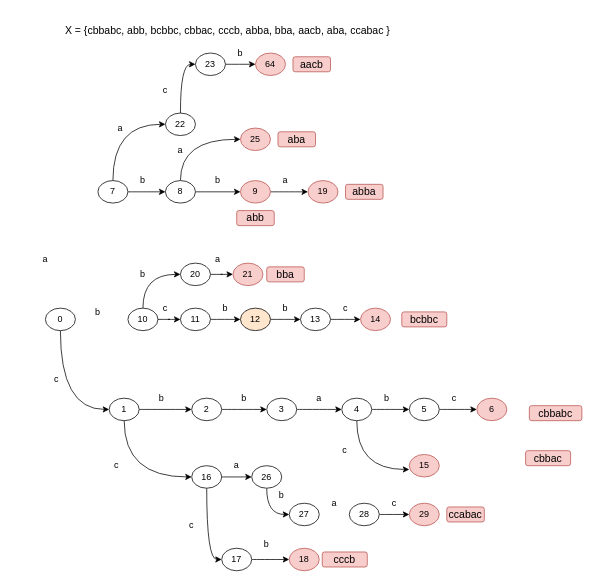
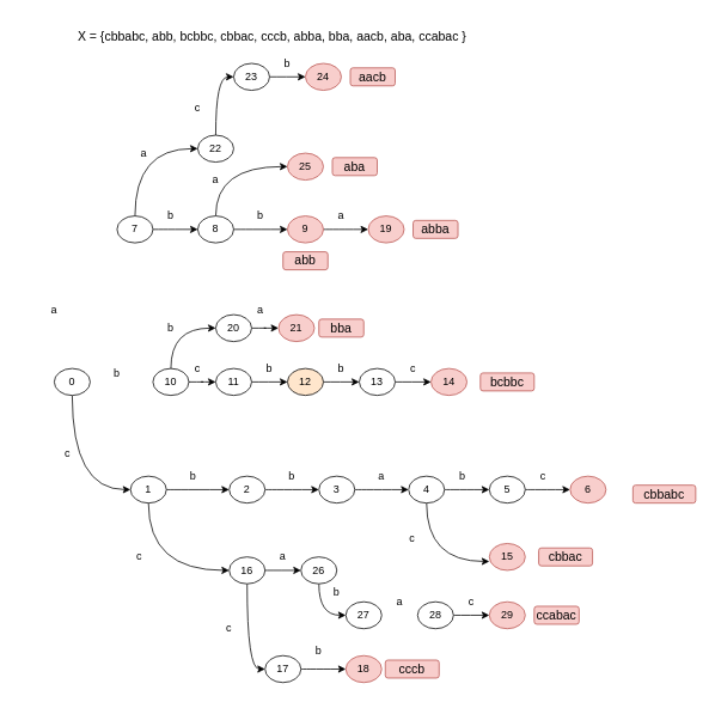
  <mxCell id="0" />
  <mxCell id="1" parent="0" />
  <mxCell id="2" style="edgeStyle=orthogonalEdgeStyle;rounded=0;orthogonalLoop=1;jettySize=auto;html=1;curved=1;exitX=0.5;exitY=1;exitDx=0;exitDy=0;entryX=0;entryY=0.5;entryDx=0;entryDy=0;" parent="1" source="3" target="12" edge="1"><mxGeometry relative="1" as="geometry" /></mxCell>
  <mxCell id="3" value="0" style="ellipse;whiteSpace=wrap;html=1;" parent="1" vertex="1"><mxGeometry x="60" y="410" width="40" height="30" as="geometry" /></mxCell>
  <mxCell id="4" style="edgeStyle=orthogonalEdgeStyle;curved=1;rounded=0;orthogonalLoop=1;jettySize=auto;html=1;entryX=0;entryY=0.5;entryDx=0;entryDy=0;" parent="1" source="6" target="32" edge="1"><mxGeometry relative="1" as="geometry" /></mxCell>
  <mxCell id="5" style="edgeStyle=orthogonalEdgeStyle;curved=1;rounded=0;orthogonalLoop=1;jettySize=auto;html=1;entryX=0;entryY=0.5;entryDx=0;entryDy=0;exitX=0.5;exitY=0;exitDx=0;exitDy=0;" parent="1" source="6" target="34" edge="1"><mxGeometry relative="1" as="geometry" /></mxCell>
  <mxCell id="6" value="7" style="ellipse;whiteSpace=wrap;html=1;" parent="1" vertex="1"><mxGeometry x="130" y="240" width="40" height="30" as="geometry" /></mxCell>
  <mxCell id="7" style="edgeStyle=orthogonalEdgeStyle;curved=1;rounded=0;orthogonalLoop=1;jettySize=auto;html=1;" parent="1" source="9" target="40" edge="1"><mxGeometry relative="1" as="geometry" /></mxCell>
  <mxCell id="8" style="edgeStyle=orthogonalEdgeStyle;curved=1;rounded=0;orthogonalLoop=1;jettySize=auto;html=1;entryX=0;entryY=0.5;entryDx=0;entryDy=0;exitX=0.5;exitY=0;exitDx=0;exitDy=0;" parent="1" source="9" target="42" edge="1"><mxGeometry relative="1" as="geometry" /></mxCell>
  <mxCell id="9" value="10" style="ellipse;whiteSpace=wrap;html=1;" parent="1" vertex="1"><mxGeometry x="170" y="410" width="40" height="30" as="geometry" /></mxCell>
  <mxCell id="10" style="edgeStyle=orthogonalEdgeStyle;curved=1;rounded=0;orthogonalLoop=1;jettySize=auto;html=1;" parent="1" source="12" target="17" edge="1"><mxGeometry relative="1" as="geometry" /></mxCell>
  <mxCell id="11" style="edgeStyle=orthogonalEdgeStyle;curved=1;rounded=0;orthogonalLoop=1;jettySize=auto;html=1;entryX=0;entryY=0.5;entryDx=0;entryDy=0;exitX=0.5;exitY=1;exitDx=0;exitDy=0;" parent="1" source="12" target="20" edge="1"><mxGeometry relative="1" as="geometry" /></mxCell>
  <mxCell id="12" value="1" style="ellipse;whiteSpace=wrap;html=1;" parent="1" vertex="1"><mxGeometry x="145" y="530" width="40" height="30" as="geometry" /></mxCell>
  <mxCell id="13" value="a" style="text;html=1;strokeColor=none;fillColor=none;align=center;verticalAlign=middle;whiteSpace=wrap;rounded=0;" parent="1" vertex="1"><mxGeometry x="40" y="340" width="40" height="10" as="geometry" /></mxCell>
  <mxCell id="14" value="b" style="text;html=1;strokeColor=none;fillColor=none;align=center;verticalAlign=middle;whiteSpace=wrap;rounded=0;" parent="1" vertex="1"><mxGeometry x="110" y="410" width="40" height="10" as="geometry" /></mxCell>
  <mxCell id="15" value="c" style="text;html=1;strokeColor=none;fillColor=none;align=center;verticalAlign=middle;whiteSpace=wrap;rounded=0;" parent="1" vertex="1"><mxGeometry x="55" y="500" width="40" height="10" as="geometry" /></mxCell>
  <mxCell id="16" style="edgeStyle=orthogonalEdgeStyle;curved=1;rounded=0;orthogonalLoop=1;jettySize=auto;html=1;" parent="1" source="17" target="22" edge="1"><mxGeometry relative="1" as="geometry" /></mxCell>
  <mxCell id="17" value="2" style="ellipse;whiteSpace=wrap;html=1;" parent="1" vertex="1"><mxGeometry x="255" y="530" width="40" height="30" as="geometry" /></mxCell>
  <mxCell id="18" style="edgeStyle=orthogonalEdgeStyle;curved=1;rounded=0;orthogonalLoop=1;jettySize=auto;html=1;entryX=0;entryY=0.5;entryDx=0;entryDy=0;" parent="1" source="20" target="49" edge="1"><mxGeometry relative="1" as="geometry" /></mxCell>
  <mxCell id="19" style="edgeStyle=orthogonalEdgeStyle;curved=1;rounded=0;orthogonalLoop=1;jettySize=auto;html=1;entryX=0;entryY=0.5;entryDx=0;entryDy=0;exitX=0.5;exitY=1;exitDx=0;exitDy=0;" parent="1" source="20" target="51" edge="1"><mxGeometry relative="1" as="geometry" /></mxCell>
  <mxCell id="20" value="16" style="ellipse;whiteSpace=wrap;html=1;" parent="1" vertex="1"><mxGeometry x="255" y="620" width="40" height="30" as="geometry" /></mxCell>
  <mxCell id="21" style="edgeStyle=orthogonalEdgeStyle;curved=1;rounded=0;orthogonalLoop=1;jettySize=auto;html=1;" parent="1" source="22" target="25" edge="1"><mxGeometry relative="1" as="geometry" /></mxCell>
  <mxCell id="22" value="3" style="ellipse;whiteSpace=wrap;html=1;" parent="1" vertex="1"><mxGeometry x="355" y="530" width="40" height="30" as="geometry" /></mxCell>
  <mxCell id="23" style="edgeStyle=orthogonalEdgeStyle;curved=1;rounded=0;orthogonalLoop=1;jettySize=auto;html=1;entryX=0;entryY=0.667;entryDx=0;entryDy=0;entryPerimeter=0;exitX=0.5;exitY=1;exitDx=0;exitDy=0;" parent="1" source="25" target="28" edge="1"><mxGeometry relative="1" as="geometry" /></mxCell>
  <mxCell id="24" style="edgeStyle=orthogonalEdgeStyle;curved=1;rounded=0;orthogonalLoop=1;jettySize=auto;html=1;" parent="1" source="25" target="27" edge="1"><mxGeometry relative="1" as="geometry" /></mxCell>
  <mxCell id="25" value="4" style="ellipse;whiteSpace=wrap;html=1;" parent="1" vertex="1"><mxGeometry x="455" y="530" width="40" height="30" as="geometry" /></mxCell>
  <mxCell id="26" style="edgeStyle=orthogonalEdgeStyle;curved=1;rounded=0;orthogonalLoop=1;jettySize=auto;html=1;" parent="1" source="27" target="29" edge="1"><mxGeometry relative="1" as="geometry" /></mxCell>
  <mxCell id="27" value="5" style="ellipse;whiteSpace=wrap;html=1;" parent="1" vertex="1"><mxGeometry x="545" y="530" width="40" height="30" as="geometry" /></mxCell>
  <mxCell id="28" value="15" style="ellipse;whiteSpace=wrap;html=1;fillColor=#f8cecc;strokeColor=#b85450;" parent="1" vertex="1"><mxGeometry x="545" y="605" width="40" height="30" as="geometry" /></mxCell>
  <mxCell id="29" value="6" style="ellipse;whiteSpace=wrap;html=1;fillColor=#f8cecc;strokeColor=#b85450;" parent="1" vertex="1"><mxGeometry x="635" y="530" width="40" height="30" as="geometry" /></mxCell>
  <mxCell id="30" style="edgeStyle=orthogonalEdgeStyle;curved=1;rounded=0;orthogonalLoop=1;jettySize=auto;html=1;" parent="1" source="32" target="36" edge="1"><mxGeometry relative="1" as="geometry" /></mxCell>
  <mxCell id="31" style="edgeStyle=orthogonalEdgeStyle;curved=1;rounded=0;orthogonalLoop=1;jettySize=auto;html=1;entryX=0;entryY=0.5;entryDx=0;entryDy=0;exitX=0.5;exitY=0;exitDx=0;exitDy=0;" parent="1" source="32" target="37" edge="1"><mxGeometry relative="1" as="geometry" /></mxCell>
  <mxCell id="32" value="8" style="ellipse;whiteSpace=wrap;html=1;" parent="1" vertex="1"><mxGeometry x="220" y="240" width="40" height="30" as="geometry" /></mxCell>
  <mxCell id="33" style="edgeStyle=orthogonalEdgeStyle;curved=1;rounded=0;orthogonalLoop=1;jettySize=auto;html=1;entryX=0;entryY=0.5;entryDx=0;entryDy=0;" parent="1" source="34" target="55" edge="1"><mxGeometry relative="1" as="geometry" /></mxCell>
  <mxCell id="34" value="22" style="ellipse;whiteSpace=wrap;html=1;" parent="1" vertex="1"><mxGeometry x="220" y="150" width="40" height="30" as="geometry" /></mxCell>
  <mxCell id="35" style="edgeStyle=orthogonalEdgeStyle;curved=1;rounded=0;orthogonalLoop=1;jettySize=auto;html=1;entryX=0;entryY=0.5;entryDx=0;entryDy=0;" parent="1" source="36" target="38" edge="1"><mxGeometry relative="1" as="geometry" /></mxCell>
  <mxCell id="36" value="9" style="ellipse;whiteSpace=wrap;html=1;fillColor=#f8cecc;strokeColor=#b85450;" parent="1" vertex="1"><mxGeometry x="320" y="240" width="40" height="30" as="geometry" /></mxCell>
  <mxCell id="37" value="25" style="ellipse;whiteSpace=wrap;html=1;fillColor=#f8cecc;strokeColor=#b85450;" parent="1" vertex="1"><mxGeometry x="320" y="170" width="40" height="30" as="geometry" /></mxCell>
  <mxCell id="38" value="19" style="ellipse;whiteSpace=wrap;html=1;fillColor=#f8cecc;strokeColor=#b85450;" parent="1" vertex="1"><mxGeometry x="410" y="240" width="40" height="30" as="geometry" /></mxCell>
  <mxCell id="39" style="edgeStyle=orthogonalEdgeStyle;curved=1;rounded=0;orthogonalLoop=1;jettySize=auto;html=1;" parent="1" source="40" target="44" edge="1"><mxGeometry relative="1" as="geometry" /></mxCell>
  <mxCell id="40" value="11" style="ellipse;whiteSpace=wrap;html=1;" parent="1" vertex="1"><mxGeometry x="240" y="410" width="40" height="30" as="geometry" /></mxCell>
  <mxCell id="41" style="edgeStyle=orthogonalEdgeStyle;curved=1;rounded=0;orthogonalLoop=1;jettySize=auto;html=1;" parent="1" source="42" target="53" edge="1"><mxGeometry relative="1" as="geometry" /></mxCell>
  <mxCell id="42" value="20" style="ellipse;whiteSpace=wrap;html=1;" parent="1" vertex="1"><mxGeometry x="240" y="350" width="40" height="30" as="geometry" /></mxCell>
  <mxCell id="43" style="edgeStyle=orthogonalEdgeStyle;curved=1;rounded=0;orthogonalLoop=1;jettySize=auto;html=1;" parent="1" source="44" target="46" edge="1"><mxGeometry relative="1" as="geometry" /></mxCell>
  <mxCell id="44" value="12" style="ellipse;whiteSpace=wrap;html=1;fillColor=#ffe6cc;" parent="1" vertex="1"><mxGeometry x="320" y="410" width="40" height="30" as="geometry" /></mxCell>
  <mxCell id="45" style="edgeStyle=orthogonalEdgeStyle;curved=1;rounded=0;orthogonalLoop=1;jettySize=auto;html=1;" parent="1" source="46" target="47" edge="1"><mxGeometry relative="1" as="geometry" /></mxCell>
  <mxCell id="46" value="13" style="ellipse;whiteSpace=wrap;html=1;" parent="1" vertex="1"><mxGeometry x="400" y="410" width="40" height="30" as="geometry" /></mxCell>
  <mxCell id="47" value="14" style="ellipse;whiteSpace=wrap;html=1;fillColor=#f8cecc;strokeColor=#b85450;" parent="1" vertex="1"><mxGeometry x="480" y="410" width="40" height="30" as="geometry" /></mxCell>
  <mxCell id="48" style="edgeStyle=orthogonalEdgeStyle;curved=1;rounded=0;orthogonalLoop=1;jettySize=auto;html=1;exitX=0.5;exitY=1;exitDx=0;exitDy=0;entryX=0;entryY=0.5;entryDx=0;entryDy=0;" parent="1" source="49" target="57" edge="1"><mxGeometry relative="1" as="geometry" /></mxCell>
  <mxCell id="49" value="26" style="ellipse;whiteSpace=wrap;html=1;" parent="1" vertex="1"><mxGeometry x="335" y="620" width="40" height="30" as="geometry" /></mxCell>
  <mxCell id="50" style="edgeStyle=orthogonalEdgeStyle;curved=1;rounded=0;orthogonalLoop=1;jettySize=auto;html=1;entryX=0;entryY=0.5;entryDx=0;entryDy=0;" parent="1" source="51" target="52" edge="1"><mxGeometry relative="1" as="geometry" /></mxCell>
  <mxCell id="51" value="17" style="ellipse;whiteSpace=wrap;html=1;" parent="1" vertex="1"><mxGeometry x="295" y="730" width="40" height="30" as="geometry" /></mxCell>
  <mxCell id="52" value="18" style="ellipse;whiteSpace=wrap;html=1;fillColor=#f8cecc;strokeColor=#b85450;" parent="1" vertex="1"><mxGeometry x="385" y="730" width="40" height="30" as="geometry" /></mxCell>
  <mxCell id="53" value="21" style="ellipse;whiteSpace=wrap;html=1;fillColor=#f8cecc;strokeColor=#b85450;" parent="1" vertex="1"><mxGeometry x="310" y="350" width="40" height="30" as="geometry" /></mxCell>
  <mxCell id="54" style="edgeStyle=orthogonalEdgeStyle;curved=1;rounded=0;orthogonalLoop=1;jettySize=auto;html=1;" parent="1" source="55" target="56" edge="1"><mxGeometry relative="1" as="geometry" /></mxCell>
  <mxCell id="55" value="23" style="ellipse;whiteSpace=wrap;html=1;" parent="1" vertex="1"><mxGeometry x="260" y="70" width="40" height="30" as="geometry" /></mxCell>
- <mxCell id="56" value="64" style="ellipse;whiteSpace=wrap;html=1;fillColor=#f8cecc;strokeColor=#b85450;" parent="1" vertex="1"><mxGeometry x="340" y="70" width="40" height="30" as="geometry" /></mxCell>
+ <mxCell id="56" value="24" style="ellipse;whiteSpace=wrap;html=1;fillColor=#f8cecc;strokeColor=#b85450;" parent="1" vertex="1"><mxGeometry x="340" y="70" width="40" height="30" as="geometry" /></mxCell>
  <mxCell id="57" value="27" style="ellipse;whiteSpace=wrap;html=1;" parent="1" vertex="1"><mxGeometry x="385" y="670" width="40" height="30" as="geometry" /></mxCell>
  <mxCell id="58" style="edgeStyle=orthogonalEdgeStyle;curved=1;rounded=0;orthogonalLoop=1;jettySize=auto;html=1;" parent="1" source="59" target="60" edge="1"><mxGeometry relative="1" as="geometry" /></mxCell>
  <mxCell id="59" value="28" style="ellipse;whiteSpace=wrap;html=1;" parent="1" vertex="1"><mxGeometry x="465" y="670" width="40" height="30" as="geometry" /></mxCell>
  <mxCell id="60" value="29" style="ellipse;whiteSpace=wrap;html=1;fillColor=#f8cecc;strokeColor=#b85450;" parent="1" vertex="1"><mxGeometry x="545" y="670" width="40" height="30" as="geometry" /></mxCell>
  <mxCell id="61" value="b" style="text;html=1;strokeColor=none;fillColor=none;align=center;verticalAlign=middle;whiteSpace=wrap;rounded=0;" parent="1" vertex="1"><mxGeometry x="195" y="520" width="40" height="20" as="geometry" /></mxCell>
  <mxCell id="62" value="c" style="text;html=1;strokeColor=none;fillColor=none;align=center;verticalAlign=middle;whiteSpace=wrap;rounded=0;" parent="1" vertex="1"><mxGeometry x="135" y="610" width="40" height="20" as="geometry" /></mxCell>
  <mxCell id="63" value="b" style="text;html=1;strokeColor=none;fillColor=none;align=center;verticalAlign=middle;whiteSpace=wrap;rounded=0;" parent="1" vertex="1"><mxGeometry x="305" y="520" width="40" height="20" as="geometry" /></mxCell>
  <mxCell id="64" value="a" style="text;html=1;strokeColor=none;fillColor=none;align=center;verticalAlign=middle;whiteSpace=wrap;rounded=0;" parent="1" vertex="1"><mxGeometry x="405" y="520" width="40" height="20" as="geometry" /></mxCell>
  <mxCell id="65" value="b" style="text;html=1;strokeColor=none;fillColor=none;align=center;verticalAlign=middle;whiteSpace=wrap;rounded=0;" parent="1" vertex="1"><mxGeometry x="495" y="520" width="40" height="20" as="geometry" /></mxCell>
  <mxCell id="66" value="c" style="text;html=1;strokeColor=none;fillColor=none;align=center;verticalAlign=middle;whiteSpace=wrap;rounded=0;" parent="1" vertex="1"><mxGeometry x="439" y="590" width="40" height="20" as="geometry" /></mxCell>
  <mxCell id="67" value="c" style="text;html=1;strokeColor=none;fillColor=none;align=center;verticalAlign=middle;whiteSpace=wrap;rounded=0;" parent="1" vertex="1"><mxGeometry x="585" y="520" width="40" height="20" as="geometry" /></mxCell>
  <mxCell id="68" value="a" style="text;html=1;strokeColor=none;fillColor=none;align=center;verticalAlign=middle;whiteSpace=wrap;rounded=0;" parent="1" vertex="1"><mxGeometry x="140" y="160" width="40" height="20" as="geometry" /></mxCell>
  <mxCell id="69" value="b" style="text;html=1;strokeColor=none;fillColor=none;align=center;verticalAlign=middle;whiteSpace=wrap;rounded=0;" parent="1" vertex="1"><mxGeometry x="170" y="230" width="40" height="20" as="geometry" /></mxCell>
  <mxCell id="70" value="a" style="text;html=1;strokeColor=none;fillColor=none;align=center;verticalAlign=middle;whiteSpace=wrap;rounded=0;" parent="1" vertex="1"><mxGeometry x="220" y="190" width="40" height="20" as="geometry" /></mxCell>
  <mxCell id="71" value="b" style="text;html=1;strokeColor=none;fillColor=none;align=center;verticalAlign=middle;whiteSpace=wrap;rounded=0;" parent="1" vertex="1"><mxGeometry x="270" y="230" width="40" height="20" as="geometry" /></mxCell>
  <mxCell id="72" value="a" style="text;html=1;strokeColor=none;fillColor=none;align=center;verticalAlign=middle;whiteSpace=wrap;rounded=0;" parent="1" vertex="1"><mxGeometry x="360" y="230" width="40" height="20" as="geometry" /></mxCell>
  <mxCell id="73" value="b" style="text;html=1;strokeColor=none;fillColor=none;align=center;verticalAlign=middle;whiteSpace=wrap;rounded=0;" parent="1" vertex="1"><mxGeometry x="170" y="355" width="40" height="20" as="geometry" /></mxCell>
  <mxCell id="74" value="c" style="text;html=1;strokeColor=none;fillColor=none;align=center;verticalAlign=middle;whiteSpace=wrap;rounded=0;" parent="1" vertex="1"><mxGeometry x="200" y="400" width="40" height="20" as="geometry" /></mxCell>
  <mxCell id="75" value="b" style="text;html=1;strokeColor=none;fillColor=none;align=center;verticalAlign=middle;whiteSpace=wrap;rounded=0;" parent="1" vertex="1"><mxGeometry x="280" y="400" width="40" height="20" as="geometry" /></mxCell>
  <mxCell id="76" value="b" style="text;html=1;strokeColor=none;fillColor=none;align=center;verticalAlign=middle;whiteSpace=wrap;rounded=0;" parent="1" vertex="1"><mxGeometry x="360" y="400" width="40" height="20" as="geometry" /></mxCell>
  <mxCell id="77" value="c" style="text;html=1;strokeColor=none;fillColor=none;align=center;verticalAlign=middle;whiteSpace=wrap;rounded=0;" parent="1" vertex="1"><mxGeometry x="440" y="400" width="40" height="20" as="geometry" /></mxCell>
  <mxCell id="78" value="a" style="text;html=1;strokeColor=none;fillColor=none;align=center;verticalAlign=middle;whiteSpace=wrap;rounded=0;" parent="1" vertex="1"><mxGeometry x="270" y="335" width="40" height="20" as="geometry" /></mxCell>
  <mxCell id="79" value="c" style="text;html=1;strokeColor=none;fillColor=none;align=center;verticalAlign=middle;whiteSpace=wrap;rounded=0;" parent="1" vertex="1"><mxGeometry x="200" y="110" width="40" height="20" as="geometry" /></mxCell>
  <mxCell id="80" value="b" style="text;html=1;strokeColor=none;fillColor=none;align=center;verticalAlign=middle;whiteSpace=wrap;rounded=0;" parent="1" vertex="1"><mxGeometry x="300" y="60" width="40" height="20" as="geometry" /></mxCell>
  <mxCell id="81" value="a" style="text;html=1;strokeColor=none;fillColor=none;align=center;verticalAlign=middle;whiteSpace=wrap;rounded=0;" parent="1" vertex="1"><mxGeometry x="295" y="610" width="40" height="20" as="geometry" /></mxCell>
  <mxCell id="82" value="c" style="text;html=1;strokeColor=none;fillColor=none;align=center;verticalAlign=middle;whiteSpace=wrap;rounded=0;" parent="1" vertex="1"><mxGeometry x="235" y="690" width="40" height="20" as="geometry" /></mxCell>
  <mxCell id="83" value="b" style="text;html=1;strokeColor=none;fillColor=none;align=center;verticalAlign=middle;whiteSpace=wrap;rounded=0;" parent="1" vertex="1"><mxGeometry x="335" y="715" width="40" height="20" as="geometry" /></mxCell>
  <mxCell id="84" value="b" style="text;html=1;strokeColor=none;fillColor=none;align=center;verticalAlign=middle;whiteSpace=wrap;rounded=0;" parent="1" vertex="1"><mxGeometry x="355" y="650" width="40" height="20" as="geometry" /></mxCell>
  <mxCell id="85" value="a" style="text;html=1;strokeColor=none;fillColor=none;align=center;verticalAlign=middle;whiteSpace=wrap;rounded=0;" parent="1" vertex="1"><mxGeometry x="425" y="660" width="40" height="20" as="geometry" /></mxCell>
  <mxCell id="86" value="c" style="text;html=1;strokeColor=none;fillColor=none;align=center;verticalAlign=middle;whiteSpace=wrap;rounded=0;" parent="1" vertex="1"><mxGeometry x="505" y="660" width="40" height="20" as="geometry" /></mxCell>
  <mxCell id="87" value="&lt;font style=&quot;font-size: 14px;&quot;&gt;X = {cbbabc, abb, bcbbc, cbbac, cccb, abba, bba, aacb, aba, ccabac }&amp;nbsp;&lt;/font&gt;" style="text;html=1;strokeColor=none;fillColor=none;align=center;verticalAlign=middle;whiteSpace=wrap;rounded=0;fontSize=14;" parent="1" vertex="1"><mxGeometry y="20" width="570" height="40" as="geometry" x="20" /></mxCell>
  <mxCell id="88" value="cbbabc" style="rounded=1;whiteSpace=wrap;html=1;fontSize=14;fillColor=#f8cecc;strokeColor=#b85450;" parent="1" vertex="1"><mxGeometry x="705" y="540" width="70" height="20" as="geometry" /></mxCell>
  <mxCell id="89" value="abb" style="rounded=1;whiteSpace=wrap;html=1;fontSize=14;fillColor=#f8cecc;strokeColor=#b85450;" parent="1" vertex="1"><mxGeometry x="315" y="280" width="50" height="20" as="geometry" /></mxCell>
  <mxCell id="90" value="bcbbc" style="rounded=1;whiteSpace=wrap;html=1;fontSize=14;fillColor=#f8cecc;strokeColor=#b85450;" parent="1" vertex="1"><mxGeometry x="535" y="415" width="60" height="20" as="geometry" /></mxCell>
- <mxCell id="91" value="cbbac" style="rounded=1;whiteSpace=wrap;html=1;fontSize=14;fillColor=#f8cecc;strokeColor=#b85450;" parent="1" vertex="1"><mxGeometry x="700" y="600" width="60" height="20" as="geometry" /></mxCell>
+ <mxCell id="91" value="cbbac" style="rounded=1;whiteSpace=wrap;html=1;fontSize=14;fillColor=#f8cecc;strokeColor=#b85450;" parent="1" vertex="1"><mxGeometry x="600" y="610" width="60" height="20" as="geometry" /></mxCell>
  <mxCell id="92" value="cccb" style="rounded=1;whiteSpace=wrap;html=1;fontSize=14;fillColor=#f8cecc;strokeColor=#b85450;" parent="1" vertex="1"><mxGeometry x="429" y="735" width="60" height="20" as="geometry" /></mxCell>
  <mxCell id="93" value="abba" style="rounded=1;whiteSpace=wrap;html=1;fontSize=14;fillColor=#f8cecc;strokeColor=#b85450;" parent="1" vertex="1"><mxGeometry x="460" y="245" width="50" height="20" as="geometry" /></mxCell>
  <mxCell id="94" value="bba" style="rounded=1;whiteSpace=wrap;html=1;fontSize=14;fillColor=#f8cecc;strokeColor=#b85450;" parent="1" vertex="1"><mxGeometry x="355" y="355" width="50" height="20" as="geometry" /></mxCell>
  <mxCell id="95" value="aacb" style="rounded=1;whiteSpace=wrap;html=1;fontSize=14;fillColor=#f8cecc;strokeColor=#b85450;" parent="1" vertex="1"><mxGeometry x="390" y="75" width="50" height="20" as="geometry" /></mxCell>
  <mxCell id="96" value="aba" style="rounded=1;whiteSpace=wrap;html=1;fontSize=14;fillColor=#f8cecc;strokeColor=#b85450;" parent="1" vertex="1"><mxGeometry x="370" y="175" width="50" height="20" as="geometry" /></mxCell>
  <mxCell id="97" value="ccabac" style="rounded=1;whiteSpace=wrap;html=1;fontSize=14;fillColor=#f8cecc;strokeColor=#b85450;" parent="1" vertex="1"><mxGeometry x="595" y="675" width="50" height="20" as="geometry" /></mxCell>
